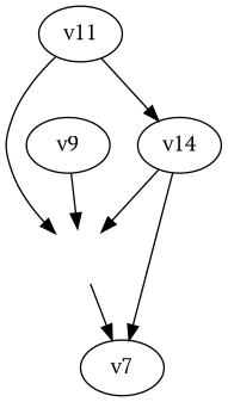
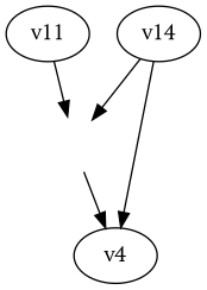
  digraph {
    fontname="PT Serif"
    node [fontname="PT Serif"]
    edge [fontname="PT Serif" particle=a]
    ext [style=invis]
-   v7
-   v9
+   v7 [label=v4]
    v11
    n5 [label=v14]
    ext -> v7
-   v9 -> ext
    v11 -> ext
-   v11 -> n5 [pdg=6 particle=""]
    n5 -> ext
    n5 -> v7 [pdg=6 particle=""]
  }
